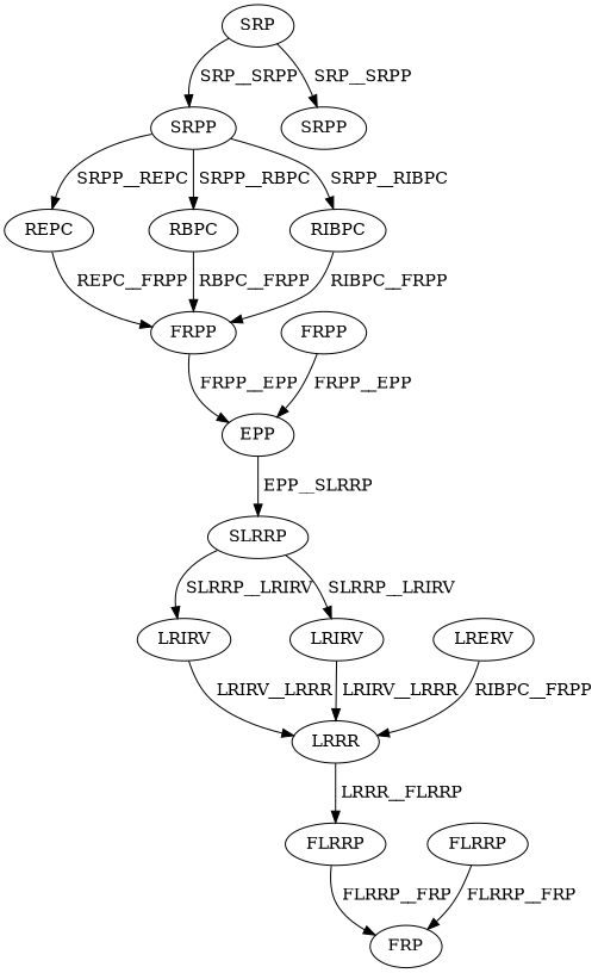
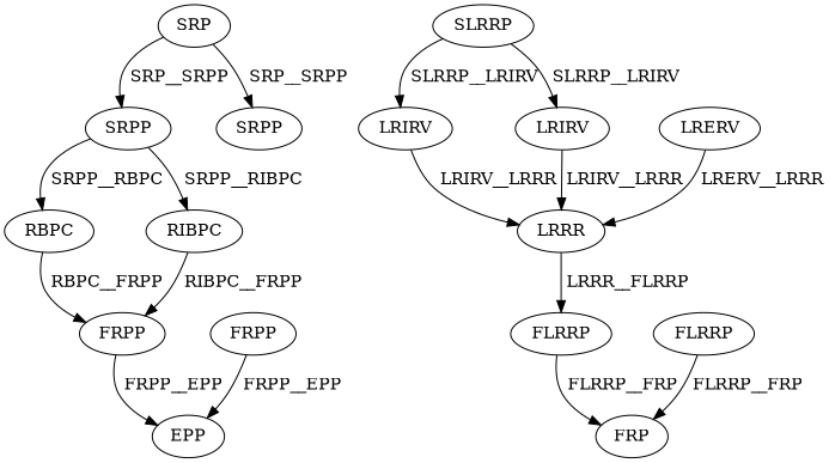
  digraph {
    node [color=black fontcolor=black]
    edge [color=black fontcolor=black]
    n1 [label=SRP]
    n2 [label=SRPP]
    n3 [label=SRPP]
-   n4 [label=REPC]
    n5 [label=RBPC]
    n6 [label=RIBPC]
    n7 [label=FRPP]
    n8 [label=FRPP]
    n9 [label=EPP]
    n10 [label=SLRRP]
    n11 [label=LRIRV]
    n12 [label=LRIRV]
    n13 [label=LRERV]
    n14 [label=LRRR]
    n15 [label=FLRRP]
    n16 [label=FLRRP]
    n17 [label=FRP]
    n1 -> n2 [label=" SRP__SRPP"]
    n1 -> n3 [label=" SRP__SRPP"]
-   n2 -> n4 [label=" SRPP__REPC"]
    n2 -> n5 [label=" SRPP__RBPC"]
    n2 -> n6 [label=" SRPP__RIBPC"]
-   n4 -> n7 [label=" REPC__FRPP"]
    n5 -> n7 [label=" RBPC__FRPP"]
    n6 -> n7 [label=" RIBPC__FRPP"]
    n7 -> n9 [label=" FRPP__EPP"]
    n8 -> n9 [label=" FRPP__EPP"]
-   n9 -> n10 [label=" EPP__SLRRP"]
    n10 -> n11 [label=" SLRRP__LRIRV"]
    n10 -> n12 [label=" SLRRP__LRIRV"]
    n11 -> n14 [label=" LRIRV__LRRR"]
    n12 -> n14 [label=" LRIRV__LRRR"]
-   n13 -> n14 [label=" RIBPC__FRPP"]
+   n13 -> n14 [label=" LRERV__LRRR"]
    n14 -> n15 [label=" LRRR__FLRRP"]
    n15 -> n17 [label=" FLRRP__FRP"]
    n16 -> n17 [label=" FLRRP__FRP"]
  }
